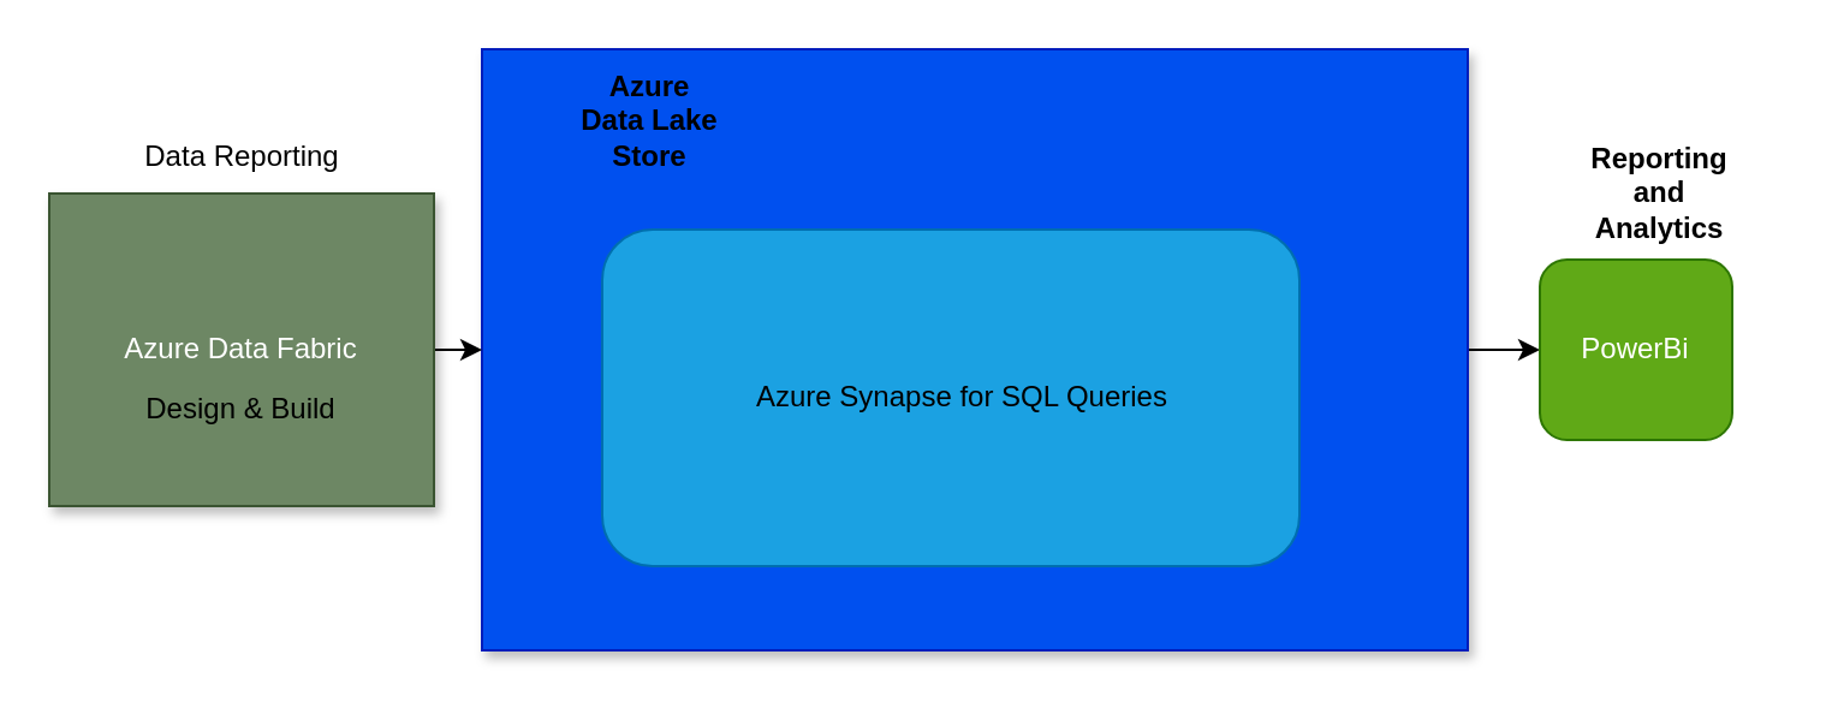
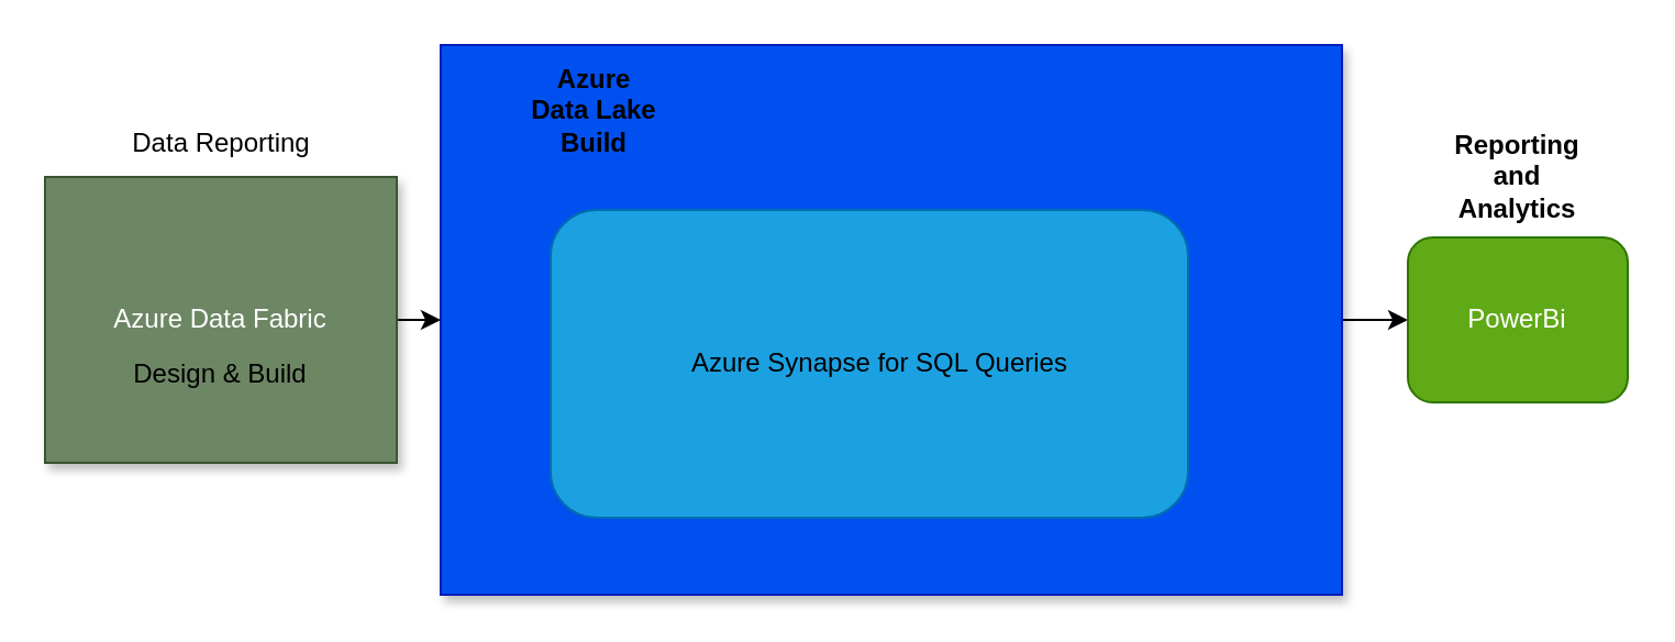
  <mxCell id="0" />
  <mxCell id="1" parent="0" />
  <mxCell id="2" style="edgeStyle=none;html=1;entryX=0;entryY=0.5;entryDx=0;entryDy=0;" edge="1" parent="1" source="3" target="5"><mxGeometry relative="1" as="geometry" /></mxCell>
  <mxCell id="3" value="" style="rounded=0;whiteSpace=wrap;html=1;fillColor=#0050ef;fontColor=#ffffff;strokeColor=#001DBC;shadow=1;" parent="1" vertex="1"><mxGeometry x="200" y="20" width="410" height="250" as="geometry" /></mxCell>
  <mxCell id="4" value="" style="rounded=1;whiteSpace=wrap;html=1;fillColor=#1ba1e2;fontColor=#ffffff;strokeColor=#006EAF;" parent="1" vertex="1"><mxGeometry x="250" y="95" width="290" height="140" as="geometry" /></mxCell>
- <mxCell id="5" value="PowerBi" style="rounded=1;whiteSpace=wrap;html=1;fillColor=#60a917;fontColor=#ffffff;strokeColor=#2D7600;" parent="1" vertex="1"><mxGeometry x="640" y="107.5" width="80" height="75" as="geometry" /></mxCell>
+ <mxCell id="5" value="PowerBi" style="rounded=1;whiteSpace=wrap;html=1;fillColor=#60a917;fontColor=#ffffff;strokeColor=#2D7600;" parent="1" vertex="1"><mxGeometry x="640" y="107.5" width="100" height="75" as="geometry" /></mxCell>
  <mxCell id="6" value="Reporting and Analytics" style="text;html=1;strokeColor=none;fillColor=none;align=center;verticalAlign=middle;whiteSpace=wrap;rounded=0;fontStyle=1" parent="1" vertex="1"><mxGeometry x="660" y="65" width="60" height="30" as="geometry" /></mxCell>
  <mxCell id="7" value="Azure Synapse for SQL Queries&lt;br&gt;" style="text;html=1;strokeColor=none;fillColor=none;align=center;verticalAlign=middle;whiteSpace=wrap;rounded=0;" parent="1" vertex="1"><mxGeometry x="300" y="150" width="200" height="30" as="geometry" /></mxCell>
- <mxCell id="8" value="Azure Data Lake Store" style="text;html=1;strokeColor=none;fillColor=none;align=center;verticalAlign=middle;whiteSpace=wrap;rounded=0;fontStyle=1" parent="1" vertex="1"><mxGeometry x="240" y="35" width="60" height="30" as="geometry" /></mxCell>
+ <mxCell id="8" value="Azure Data Lake Build" style="text;html=1;strokeColor=none;fillColor=none;align=center;verticalAlign=middle;whiteSpace=wrap;rounded=0;fontStyle=1" parent="1" vertex="1"><mxGeometry x="240" y="35" width="60" height="30" as="geometry" /></mxCell>
  <mxCell id="9" style="edgeStyle=none;html=1;entryX=0;entryY=0.5;entryDx=0;entryDy=0;" parent="1" source="10" target="3" edge="1"><mxGeometry relative="1" as="geometry" /></mxCell>
  <mxCell id="10" value="Azure Data Fabric" style="rounded=0;whiteSpace=wrap;html=1;fillColor=#6d8764;fontColor=#ffffff;strokeColor=#3A5431;shadow=1;" parent="1" vertex="1"><mxGeometry x="20" y="80" width="160" height="130" as="geometry" /></mxCell>
  <mxCell id="11" value="Design &amp;amp; Build" style="text;html=1;strokeColor=none;fillColor=none;align=center;verticalAlign=middle;whiteSpace=wrap;rounded=0;" parent="1" vertex="1"><mxGeometry x="55" y="155" width="90" height="30" as="geometry" /></mxCell>
  <mxCell id="12" value="Data Reporting" style="text;html=1;align=center;verticalAlign=middle;resizable=0;points=[];autosize=1;strokeColor=none;fillColor=none;" vertex="1" parent="1"><mxGeometry x="50" y="55" width="100" height="20" as="geometry" /></mxCell>
